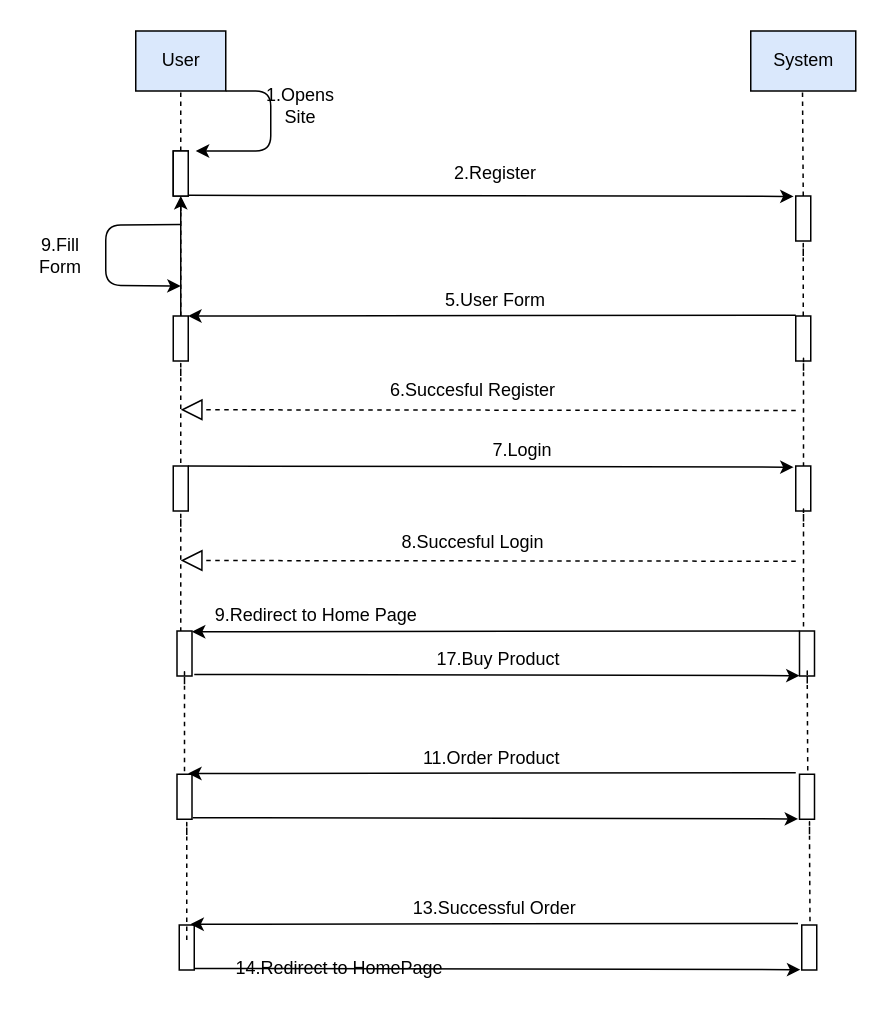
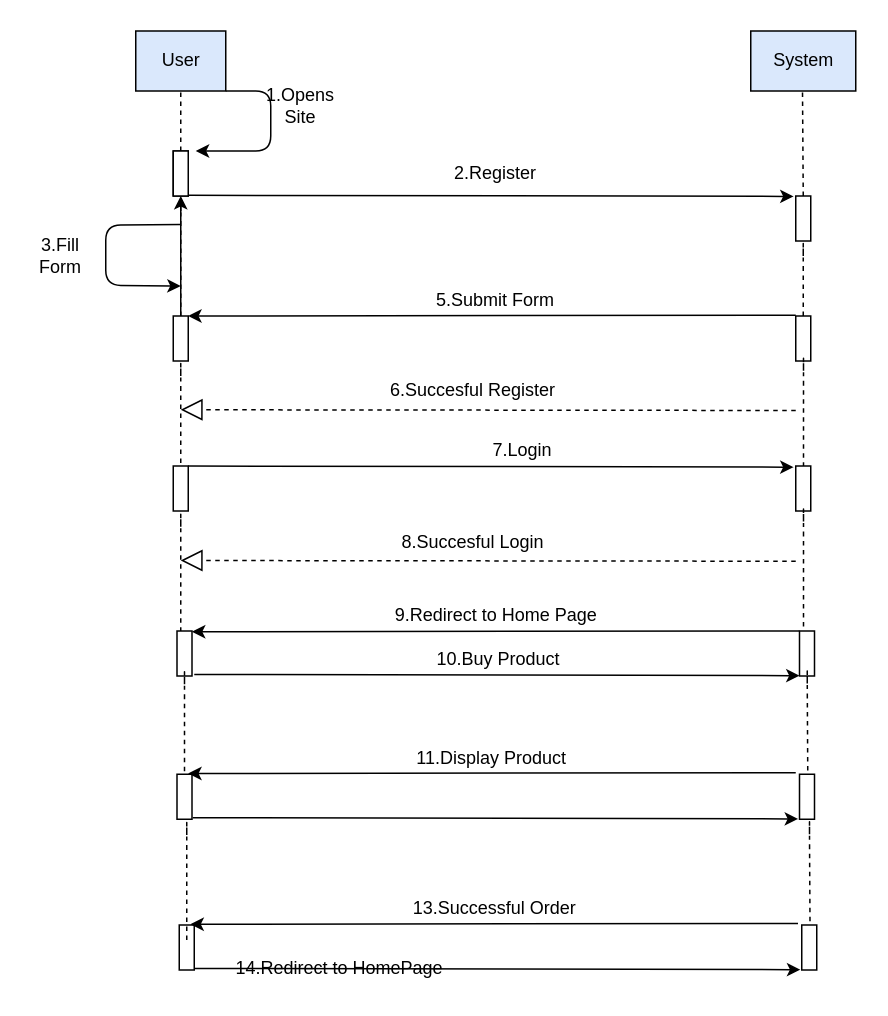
  <mxCell id="0" />
  <mxCell id="1" parent="0" />
  <mxCell id="2" value="User" style="html=1;fillColor=#dae8fc;" vertex="1" parent="1"><mxGeometry x="90" y="20" width="60" height="40" as="geometry" /></mxCell>
  <mxCell id="3" value="System" style="html=1;fillColor=#dae8fc;" vertex="1" parent="1"><mxGeometry x="500" y="20" width="70" height="40" as="geometry" /></mxCell>
  <mxCell id="4" value="" style="rounded=0;whiteSpace=wrap;html=1;" vertex="1" parent="1"><mxGeometry x="115" y="100" width="10" height="30" as="geometry" /></mxCell>
  <mxCell id="5" value="" style="endArrow=none;dashed=1;html=1;exitX=0.5;exitY=0;exitDx=0;exitDy=0;" edge="1" parent="1" source="4"><mxGeometry width="50" height="50" relative="1" as="geometry"><mxPoint x="70" y="110" as="sourcePoint" /><mxPoint x="120" y="60" as="targetPoint" /></mxGeometry></mxCell>
  <mxCell id="6" value="" style="edgeStyle=orthogonalEdgeStyle;rounded=0;orthogonalLoop=1;jettySize=auto;html=1;" edge="1" parent="1" source="7" target="8"><mxGeometry relative="1" as="geometry" /></mxCell>
  <mxCell id="7" value="" style="rounded=0;whiteSpace=wrap;html=1;" vertex="1" parent="1"><mxGeometry x="115" y="210" width="10" height="30" as="geometry" /></mxCell>
  <mxCell id="8" value="" style="rounded=0;whiteSpace=wrap;html=1;" vertex="1" parent="1"><mxGeometry x="115" y="100" width="10" height="30" as="geometry" /></mxCell>
  <mxCell id="9" value="" style="endArrow=none;dashed=1;html=1;exitX=0.5;exitY=0;exitDx=0;exitDy=0;" edge="1" source="7" parent="1"><mxGeometry width="50" height="50" relative="1" as="geometry"><mxPoint x="70" y="160" as="sourcePoint" /><mxPoint x="120" y="140" as="targetPoint" /><Array as="points"><mxPoint x="120" y="140" /><mxPoint x="120" y="130" /></Array></mxGeometry></mxCell>
  <mxCell id="10" value="" style="endArrow=classic;html=1;" edge="1" parent="1"><mxGeometry width="50" height="50" relative="1" as="geometry"><mxPoint x="150" y="60" as="sourcePoint" /><mxPoint x="130" y="100" as="targetPoint" /><Array as="points"><mxPoint x="180" y="60" /><mxPoint x="180" y="100" /></Array></mxGeometry></mxCell>
  <mxCell id="11" value="" style="endArrow=classic;html=1;entryX=-0.141;entryY=0.009;entryDx=0;entryDy=0;entryPerimeter=0;" edge="1" parent="1" target="13"><mxGeometry width="50" height="50" relative="1" as="geometry"><mxPoint x="125" y="129.5" as="sourcePoint" /><mxPoint x="500" y="130" as="targetPoint" /></mxGeometry></mxCell>
  <mxCell id="12" value="" style="endArrow=none;dashed=1;html=1;exitX=0.5;exitY=0;exitDx=0;exitDy=0;" edge="1" parent="1" source="13"><mxGeometry width="50" height="50" relative="1" as="geometry"><mxPoint x="535" y="130" as="sourcePoint" /><mxPoint x="534.5" y="60" as="targetPoint" /></mxGeometry></mxCell>
  <mxCell id="13" value="" style="rounded=0;whiteSpace=wrap;html=1;" vertex="1" parent="1"><mxGeometry x="530" y="130" width="10" height="30" as="geometry" /></mxCell>
  <mxCell id="14" value="" style="endArrow=classic;html=1;" edge="1" parent="1"><mxGeometry width="50" height="50" relative="1" as="geometry"><mxPoint x="530" y="209.5" as="sourcePoint" /><mxPoint x="124.931" y="210" as="targetPoint" /></mxGeometry></mxCell>
  <mxCell id="15" value="1.Opens Site" style="text;html=1;strokeColor=none;fillColor=none;align=center;verticalAlign=middle;whiteSpace=wrap;rounded=0;" vertex="1" parent="1"><mxGeometry x="180" y="60" width="40" height="20" as="geometry" /></mxCell>
  <mxCell id="16" value="2.Register" style="text;html=1;strokeColor=none;fillColor=none;align=center;verticalAlign=middle;whiteSpace=wrap;rounded=0;" vertex="1" parent="1"><mxGeometry x="300" y="105" width="60" height="20" as="geometry" /></mxCell>
- <mxCell id="17" value="5.User Form" style="text;html=1;strokeColor=none;fillColor=none;align=center;verticalAlign=middle;whiteSpace=wrap;rounded=0;" vertex="1" parent="1"><mxGeometry x="275" y="190" width="110" height="20" as="geometry" /></mxCell>
+ <mxCell id="17" value="5.Submit Form" style="text;html=1;strokeColor=none;fillColor=none;align=center;verticalAlign=middle;whiteSpace=wrap;rounded=0;" vertex="1" parent="1"><mxGeometry x="275" y="190" width="110" height="20" as="geometry" /></mxCell>
  <mxCell id="18" value="" style="endArrow=none;dashed=1;html=1;" edge="1" parent="1"><mxGeometry width="50" height="50" relative="1" as="geometry"><mxPoint x="535" y="210" as="sourcePoint" /><mxPoint x="535" y="170" as="targetPoint" /><Array as="points"><mxPoint x="535" y="170" /><mxPoint x="535" y="160" /></Array></mxGeometry></mxCell>
  <mxCell id="19" value="" style="rounded=0;whiteSpace=wrap;html=1;" vertex="1" parent="1"><mxGeometry x="530" y="210" width="10" height="30" as="geometry" /></mxCell>
  <mxCell id="20" value="" style="endArrow=block;dashed=1;endFill=0;endSize=12;html=1;" edge="1" parent="1"><mxGeometry width="160" relative="1" as="geometry"><mxPoint x="530" y="273" as="sourcePoint" /><mxPoint x="120" y="272.5" as="targetPoint" /></mxGeometry></mxCell>
  <mxCell id="21" value="6.Succesful Register" style="text;html=1;strokeColor=none;fillColor=none;align=center;verticalAlign=middle;whiteSpace=wrap;rounded=0;" vertex="1" parent="1"><mxGeometry x="255" y="250" width="120" height="20" as="geometry" /></mxCell>
  <mxCell id="22" value="" style="endArrow=classic;html=1;" edge="1" parent="1"><mxGeometry width="50" height="50" relative="1" as="geometry"><mxPoint x="120" y="149" as="sourcePoint" /><mxPoint x="120" y="190" as="targetPoint" /><Array as="points"><mxPoint x="70" y="149.5" /><mxPoint x="70" y="189.5" /></Array></mxGeometry></mxCell>
- <mxCell id="23" value="9.Fill Form" style="text;html=1;strokeColor=none;fillColor=none;align=center;verticalAlign=middle;whiteSpace=wrap;rounded=0;" vertex="1" parent="1"><mxGeometry x="20" y="160" width="40" height="20" as="geometry" /></mxCell>
+ <mxCell id="23" value="3.Fill Form" style="text;html=1;strokeColor=none;fillColor=none;align=center;verticalAlign=middle;whiteSpace=wrap;rounded=0;" vertex="1" parent="1"><mxGeometry x="20" y="160" width="40" height="20" as="geometry" /></mxCell>
  <mxCell id="24" value="" style="endArrow=none;dashed=1;html=1;exitX=0.5;exitY=0;exitDx=0;exitDy=0;" edge="1" parent="1"><mxGeometry width="50" height="50" relative="1" as="geometry"><mxPoint x="120" y="320" as="sourcePoint" /><mxPoint x="120" y="250" as="targetPoint" /><Array as="points"><mxPoint x="120" y="250" /><mxPoint x="120" y="240" /></Array></mxGeometry></mxCell>
  <mxCell id="25" value="" style="endArrow=none;dashed=1;html=1;exitX=0.5;exitY=0;exitDx=0;exitDy=0;" edge="1" parent="1"><mxGeometry width="50" height="50" relative="1" as="geometry"><mxPoint x="535.167" y="316.5" as="sourcePoint" /><mxPoint x="535.167" y="246.5" as="targetPoint" /><Array as="points"><mxPoint x="535.167" y="246.5" /><mxPoint x="535.167" y="236.5" /></Array></mxGeometry></mxCell>
  <mxCell id="26" value="" style="rounded=0;whiteSpace=wrap;html=1;" vertex="1" parent="1"><mxGeometry x="115" y="310" width="10" height="30" as="geometry" /></mxCell>
  <mxCell id="27" value="" style="rounded=0;whiteSpace=wrap;html=1;" vertex="1" parent="1"><mxGeometry x="530" y="310" width="10" height="30" as="geometry" /></mxCell>
  <mxCell id="28" value="" style="endArrow=classic;html=1;entryX=-0.141;entryY=0.009;entryDx=0;entryDy=0;entryPerimeter=0;" edge="1" parent="1"><mxGeometry width="50" height="50" relative="1" as="geometry"><mxPoint x="125" y="310" as="sourcePoint" /><mxPoint x="528.59" y="310.77" as="targetPoint" /></mxGeometry></mxCell>
  <mxCell id="29" value="7.Login" style="text;html=1;strokeColor=none;fillColor=none;align=center;verticalAlign=middle;whiteSpace=wrap;rounded=0;" vertex="1" parent="1"><mxGeometry x="287.5" y="290" width="120" height="20" as="geometry" /></mxCell>
  <mxCell id="30" value="" style="endArrow=none;dashed=1;html=1;exitX=0.5;exitY=0;exitDx=0;exitDy=0;" edge="1" parent="1"><mxGeometry width="50" height="50" relative="1" as="geometry"><mxPoint x="535.167" y="417" as="sourcePoint" /><mxPoint x="535.167" y="347" as="targetPoint" /><Array as="points"><mxPoint x="535.167" y="347" /><mxPoint x="535.167" y="337" /></Array></mxGeometry></mxCell>
  <mxCell id="31" value="" style="endArrow=block;dashed=1;endFill=0;endSize=12;html=1;" edge="1" parent="1"><mxGeometry width="160" relative="1" as="geometry"><mxPoint x="530" y="373.5" as="sourcePoint" /><mxPoint x="120" y="373" as="targetPoint" /></mxGeometry></mxCell>
  <mxCell id="32" value="8.Succesful Login" style="text;html=1;strokeColor=none;fillColor=none;align=center;verticalAlign=middle;whiteSpace=wrap;rounded=0;" vertex="1" parent="1"><mxGeometry x="255" y="350.5" width="120" height="20" as="geometry" /></mxCell>
  <mxCell id="33" value="" style="endArrow=none;dashed=1;html=1;exitX=0.5;exitY=0;exitDx=0;exitDy=0;" edge="1" parent="1"><mxGeometry width="50" height="50" relative="1" as="geometry"><mxPoint x="120" y="420.5" as="sourcePoint" /><mxPoint x="120" y="350.5" as="targetPoint" /><Array as="points"><mxPoint x="120" y="350.5" /><mxPoint x="120" y="340.5" /></Array></mxGeometry></mxCell>
  <mxCell id="34" value="" style="endArrow=classic;html=1;" edge="1" parent="1"><mxGeometry width="50" height="50" relative="1" as="geometry"><mxPoint x="532.5" y="420" as="sourcePoint" /><mxPoint x="127.431" y="420.5" as="targetPoint" /></mxGeometry></mxCell>
  <mxCell id="35" value="" style="rounded=0;whiteSpace=wrap;html=1;" vertex="1" parent="1"><mxGeometry x="117.5" y="420" width="10" height="30" as="geometry" /></mxCell>
  <mxCell id="36" value="" style="rounded=0;whiteSpace=wrap;html=1;" vertex="1" parent="1"><mxGeometry x="532.5" y="420" width="10" height="30" as="geometry" /></mxCell>
- <mxCell id="37" value="9.Redirect to Home Page" style="text;html=1;strokeColor=none;fillColor=none;align=center;verticalAlign=middle;whiteSpace=wrap;rounded=0;" vertex="1" parent="1"><mxGeometry x="137.5" y="400" width="145" height="20" as="geometry" /></mxCell>
- <mxCell id="38" value="17.Buy Product" style="text;html=1;strokeColor=none;fillColor=none;align=center;verticalAlign=middle;whiteSpace=wrap;rounded=0;" vertex="1" parent="1"><mxGeometry x="271.5" y="429" width="120" height="20" as="geometry" /></mxCell>
+ <mxCell id="37" value="9.Redirect to Home Page" style="text;html=1;strokeColor=none;fillColor=none;align=center;verticalAlign=middle;whiteSpace=wrap;rounded=0;" vertex="1" parent="1"><mxGeometry x="257.5" y="400" width="145" height="20" as="geometry" /></mxCell>
+ <mxCell id="38" value="10.Buy Product" style="text;html=1;strokeColor=none;fillColor=none;align=center;verticalAlign=middle;whiteSpace=wrap;rounded=0;" vertex="1" parent="1"><mxGeometry x="271.5" y="429" width="120" height="20" as="geometry" /></mxCell>
  <mxCell id="39" value="" style="endArrow=classic;html=1;entryX=-0.141;entryY=0.009;entryDx=0;entryDy=0;entryPerimeter=0;" edge="1" parent="1"><mxGeometry width="50" height="50" relative="1" as="geometry"><mxPoint x="129" y="449" as="sourcePoint" /><mxPoint x="532.59" y="449.77" as="targetPoint" /></mxGeometry></mxCell>
  <mxCell id="40" value="" style="endArrow=none;dashed=1;html=1;exitX=0.5;exitY=0;exitDx=0;exitDy=0;" edge="1" parent="1"><mxGeometry width="50" height="50" relative="1" as="geometry"><mxPoint x="122.5" y="525.5" as="sourcePoint" /><mxPoint x="122.5" y="455.5" as="targetPoint" /><Array as="points"><mxPoint x="122.5" y="455.5" /><mxPoint x="122.5" y="445.5" /></Array></mxGeometry></mxCell>
  <mxCell id="41" value="" style="rounded=0;whiteSpace=wrap;html=1;" vertex="1" parent="1"><mxGeometry x="117.5" y="515.5" width="10" height="30" as="geometry" /></mxCell>
  <mxCell id="42" value="" style="rounded=0;whiteSpace=wrap;html=1;" vertex="1" parent="1"><mxGeometry x="532.5" y="515.5" width="10" height="30" as="geometry" /></mxCell>
  <mxCell id="43" value="" style="endArrow=none;dashed=1;html=1;" edge="1" parent="1"><mxGeometry width="50" height="50" relative="1" as="geometry"><mxPoint x="538" y="513" as="sourcePoint" /><mxPoint x="537.667" y="455" as="targetPoint" /><Array as="points"><mxPoint x="537.667" y="455" /><mxPoint x="537.667" y="445" /></Array></mxGeometry></mxCell>
  <mxCell id="44" value="" style="endArrow=classic;html=1;" edge="1" parent="1"><mxGeometry width="50" height="50" relative="1" as="geometry"><mxPoint x="530" y="514.5" as="sourcePoint" /><mxPoint x="124.931" y="515" as="targetPoint" /></mxGeometry></mxCell>
- <mxCell id="45" value="11.Order Product" style="text;html=1;strokeColor=none;fillColor=none;align=center;verticalAlign=middle;whiteSpace=wrap;rounded=0;" vertex="1" parent="1"><mxGeometry x="255" y="494.5" width="145" height="20" as="geometry" /></mxCell>
+ <mxCell id="45" value="11.Display Product" style="text;html=1;strokeColor=none;fillColor=none;align=center;verticalAlign=middle;whiteSpace=wrap;rounded=0;" vertex="1" parent="1"><mxGeometry x="255" y="494.5" width="145" height="20" as="geometry" /></mxCell>
  <mxCell id="46" value="" style="endArrow=classic;html=1;entryX=-0.141;entryY=0.009;entryDx=0;entryDy=0;entryPerimeter=0;" edge="1" parent="1"><mxGeometry width="50" height="50" relative="1" as="geometry"><mxPoint x="128" y="544.5" as="sourcePoint" /><mxPoint x="531.59" y="545.27" as="targetPoint" /></mxGeometry></mxCell>
  <mxCell id="47" value="" style="rounded=0;whiteSpace=wrap;html=1;" vertex="1" parent="1"><mxGeometry x="119" y="616" width="10" height="30" as="geometry" /></mxCell>
  <mxCell id="48" value="" style="rounded=0;whiteSpace=wrap;html=1;" vertex="1" parent="1"><mxGeometry x="534" y="616" width="10" height="30" as="geometry" /></mxCell>
  <mxCell id="49" value="" style="endArrow=classic;html=1;" edge="1" parent="1"><mxGeometry width="50" height="50" relative="1" as="geometry"><mxPoint x="531.5" y="615" as="sourcePoint" /><mxPoint x="126.431" y="615.5" as="targetPoint" /></mxGeometry></mxCell>
  <mxCell id="50" value="13.Successful Order" style="text;html=1;strokeColor=none;fillColor=none;align=center;verticalAlign=middle;whiteSpace=wrap;rounded=0;" vertex="1" parent="1"><mxGeometry x="256.5" y="595" width="145" height="20" as="geometry" /></mxCell>
  <mxCell id="51" value="14.Redirect to HomePage" style="text;html=1;strokeColor=none;fillColor=none;align=center;verticalAlign=middle;whiteSpace=wrap;rounded=0;" vertex="1" parent="1"><mxGeometry x="152" y="635" width="148" height="20" as="geometry" /></mxCell>
  <mxCell id="52" value="" style="endArrow=classic;html=1;entryX=-0.141;entryY=0.009;entryDx=0;entryDy=0;entryPerimeter=0;" edge="1" parent="1"><mxGeometry width="50" height="50" relative="1" as="geometry"><mxPoint x="129.5" y="645" as="sourcePoint" /><mxPoint x="533.09" y="645.77" as="targetPoint" /></mxGeometry></mxCell>
  <mxCell id="53" value="" style="endArrow=none;dashed=1;html=1;exitX=0.5;exitY=0;exitDx=0;exitDy=0;" edge="1" parent="1"><mxGeometry width="50" height="50" relative="1" as="geometry"><mxPoint x="124" y="626" as="sourcePoint" /><mxPoint x="124" y="556" as="targetPoint" /><Array as="points"><mxPoint x="124" y="556" /><mxPoint x="124" y="546" /></Array></mxGeometry></mxCell>
  <mxCell id="54" value="" style="endArrow=none;dashed=1;html=1;" edge="1" parent="1"><mxGeometry width="50" height="50" relative="1" as="geometry"><mxPoint x="539.5" y="613.5" as="sourcePoint" /><mxPoint x="539.167" y="555.5" as="targetPoint" /><Array as="points"><mxPoint x="539.167" y="555.5" /><mxPoint x="539.167" y="545.5" /></Array></mxGeometry></mxCell>
